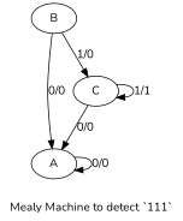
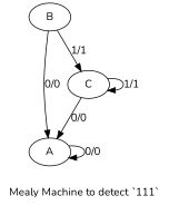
  digraph {
    fontname=Nunito
    label="Mealy Machine to detect `111`"
    node [fontname=Nunito]
    edge [fontname=Nunito]
    A
    B
    C
    A -> A [label="0/0"]
    B -> A [label="0/0"]
-   B -> C [label="1/0"]
+   B -> C [label="1/1"]
    C -> A [label="0/0"]
    C -> C [label="1/1"]
  }
